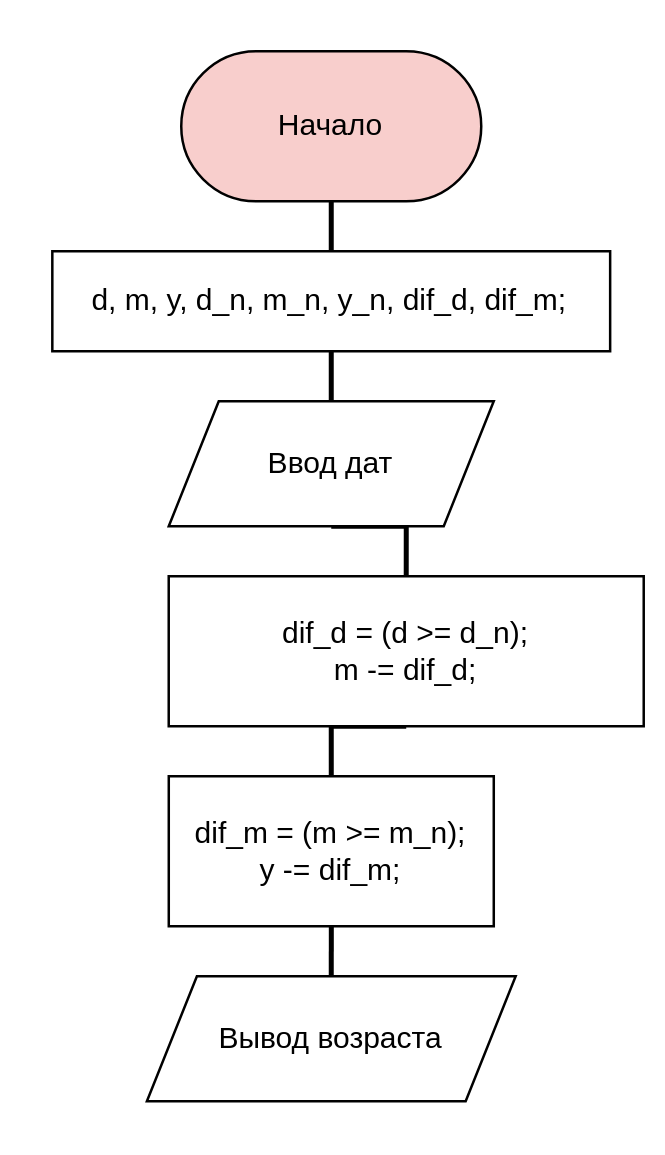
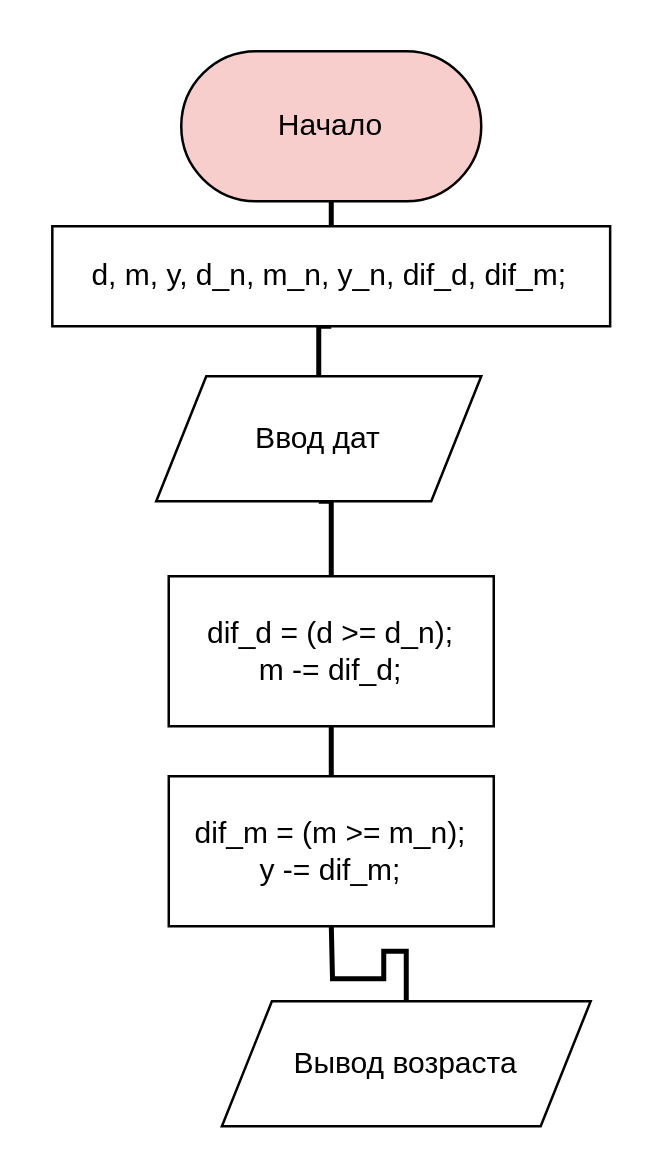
  <mxCell id="0" />
  <mxCell id="1" parent="0" />
  <mxCell id="2" style="edgeStyle=orthogonalEdgeStyle;rounded=0;orthogonalLoop=1;jettySize=auto;html=1;exitX=0.5;exitY=1;exitDx=0;exitDy=0;entryX=0.5;entryY=0;entryDx=0;entryDy=0;strokeWidth=2;endArrow=none;endFill=0;" parent="1" source="3" target="5" edge="1"><mxGeometry relative="1" as="geometry" /></mxCell>
  <mxCell id="3" value="Начало" style="rounded=1;whiteSpace=wrap;html=1;arcSize=50;fillColor=#f8cecc;" parent="1" vertex="1"><mxGeometry x="72" y="20" width="120" height="60" as="geometry" /></mxCell>
  <mxCell id="4" style="edgeStyle=orthogonalEdgeStyle;rounded=0;orthogonalLoop=1;jettySize=auto;html=1;exitX=0.5;exitY=1;exitDx=0;exitDy=0;entryX=0.5;entryY=0;entryDx=0;entryDy=0;strokeWidth=2;endArrow=none;endFill=0;" parent="1" source="5" target="7" edge="1"><mxGeometry relative="1" as="geometry" /></mxCell>
- <mxCell id="5" value="d, m, y, d_n, m_n, y_n, dif_d, dif_m;" style="rounded=0;whiteSpace=wrap;html=1;" parent="1" vertex="1"><mxGeometry x="20.43" y="100" width="223.13" height="40" as="geometry" /></mxCell>
+ <mxCell id="5" value="d, m, y, d_n, m_n, y_n, dif_d, dif_m;" style="rounded=0;whiteSpace=wrap;html=1;" parent="1" vertex="1"><mxGeometry x="20.43" y="90" width="223.13" height="40" as="geometry" /></mxCell>
  <mxCell id="6" style="edgeStyle=orthogonalEdgeStyle;rounded=0;orthogonalLoop=1;jettySize=auto;html=1;exitX=0.5;exitY=1;exitDx=0;exitDy=0;entryX=0.5;entryY=0;entryDx=0;entryDy=0;strokeWidth=2;endArrow=none;endFill=0;" parent="1" source="7" target="11" edge="1"><mxGeometry relative="1" as="geometry" /></mxCell>
- <mxCell id="7" value="Ввод дат" style="shape=parallelogram;perimeter=parallelogramPerimeter;whiteSpace=wrap;html=1;fixedSize=1;" parent="1" vertex="1"><mxGeometry x="67" y="160" width="130" height="50" as="geometry" /></mxCell>
- <mxCell id="8" value="Вывод возраста" style="shape=parallelogram;perimeter=parallelogramPerimeter;whiteSpace=wrap;html=1;fixedSize=1;" parent="1" vertex="1"><mxGeometry x="58.26" y="390" width="147.51" height="50" as="geometry" /></mxCell>
+ <mxCell id="7" value="Ввод дат" style="shape=parallelogram;perimeter=parallelogramPerimeter;whiteSpace=wrap;html=1;fixedSize=1;" parent="1" vertex="1"><mxGeometry x="62" y="150" width="130" height="50" as="geometry" /></mxCell>
+ <mxCell id="8" value="Вывод возраста" style="shape=parallelogram;perimeter=parallelogramPerimeter;whiteSpace=wrap;html=1;fixedSize=1;" parent="1" vertex="1"><mxGeometry x="88.26" y="400" width="147.51" height="50" as="geometry" /></mxCell>
  <mxCell id="9" style="edgeStyle=orthogonalEdgeStyle;rounded=0;orthogonalLoop=1;jettySize=auto;html=1;exitX=0.5;exitY=1;exitDx=0;exitDy=0;entryX=0.5;entryY=0;entryDx=0;entryDy=0;endArrow=none;endFill=0;strokeWidth=2;" parent="1" target="8" edge="1"><mxGeometry relative="1" as="geometry"><mxPoint x="132.02" y="370" as="sourcePoint" /></mxGeometry></mxCell>
  <mxCell id="10" style="edgeStyle=orthogonalEdgeStyle;rounded=0;orthogonalLoop=1;jettySize=auto;html=1;exitX=0.5;exitY=1;exitDx=0;exitDy=0;entryX=0.5;entryY=0;entryDx=0;entryDy=0;strokeWidth=2;endArrow=none;endFill=0;" parent="1" source="11" target="12" edge="1"><mxGeometry relative="1" as="geometry" /></mxCell>
- <mxCell id="11" value="dif_d = (d &amp;gt;= d_n);&lt;div&gt;m -= dif_d;&lt;/div&gt;" style="rounded=0;whiteSpace=wrap;html=1;" parent="1" vertex="1"><mxGeometry x="66.99" y="230" width="190" height="60" as="geometry" /></mxCell>
+ <mxCell id="11" value="dif_d = (d &amp;gt;= d_n);&lt;div&gt;m -= dif_d;&lt;/div&gt;" style="rounded=0;whiteSpace=wrap;html=1;" parent="1" vertex="1"><mxGeometry x="66.99" y="230" width="130.01" height="60" as="geometry" /></mxCell>
  <mxCell id="12" value="dif_m = (m &amp;gt;= m_n);&lt;div&gt;y -= dif_m;&lt;/div&gt;" style="rounded=0;whiteSpace=wrap;html=1;" parent="1" vertex="1"><mxGeometry x="67.01" y="310" width="130" height="60" as="geometry" /></mxCell>
